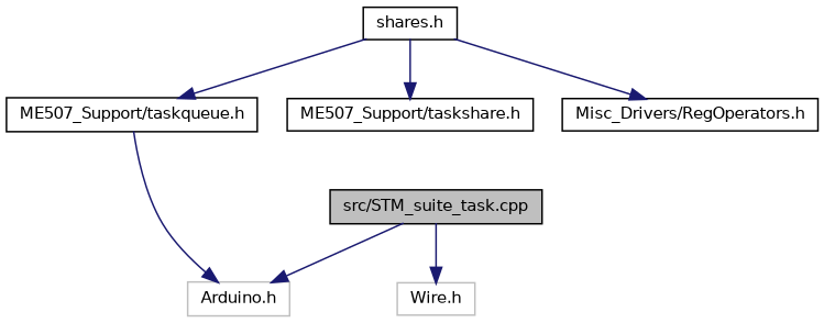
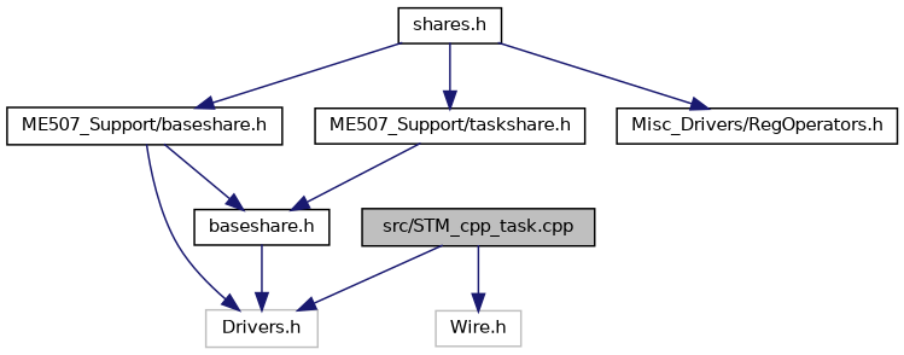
  digraph {
    node [color=black fillcolor=white fontname=Helvetica fontsize=10 shape=record style=filled]
    edge [color=midnightblue fontname=Helvetica fontsize=10 labelfontname=Helvetica labelfontsize=10 style=solid]
-   n1 [fillcolor=grey75 fontcolor=black height=0.2 label="src/STM_suite_task.cpp" width=0.4]
-   n2 [color=grey75 height=0.2 label="Arduino.h" width=0.4]
+   n1 [fillcolor=grey75 fontcolor=black height=0.2 label="src/STM_cpp_task.cpp" width=0.4]
+   n2 [color=grey75 height=0.2 label="Drivers.h" width=0.4]
    n3 [color=grey75 height=0.2 label="Wire.h" width=0.4]
    n4 [height=0.2 label="shares.h" width=0.4]
-   n5 [height=0.2 label="ME507_Support/taskqueue.h" width=0.4]
+   n5 [height=0.2 label="ME507_Support/baseshare.h" width=0.4]
    n6 [height=0.2 label="ME507_Support/taskshare.h" width=0.4]
    n7 [height=0.2 label="Misc_Drivers/RegOperators.h" width=0.4]
+   n8 [height=0.2 label="baseshare.h" width=0.4]
    n1 -> n2
    n1 -> n3
    n4 -> n5
    n4 -> n6
    n4 -> n7
    n5 -> n2
+   n5 -> n8
+   n6 -> n8
+   n8 -> n2
  }
